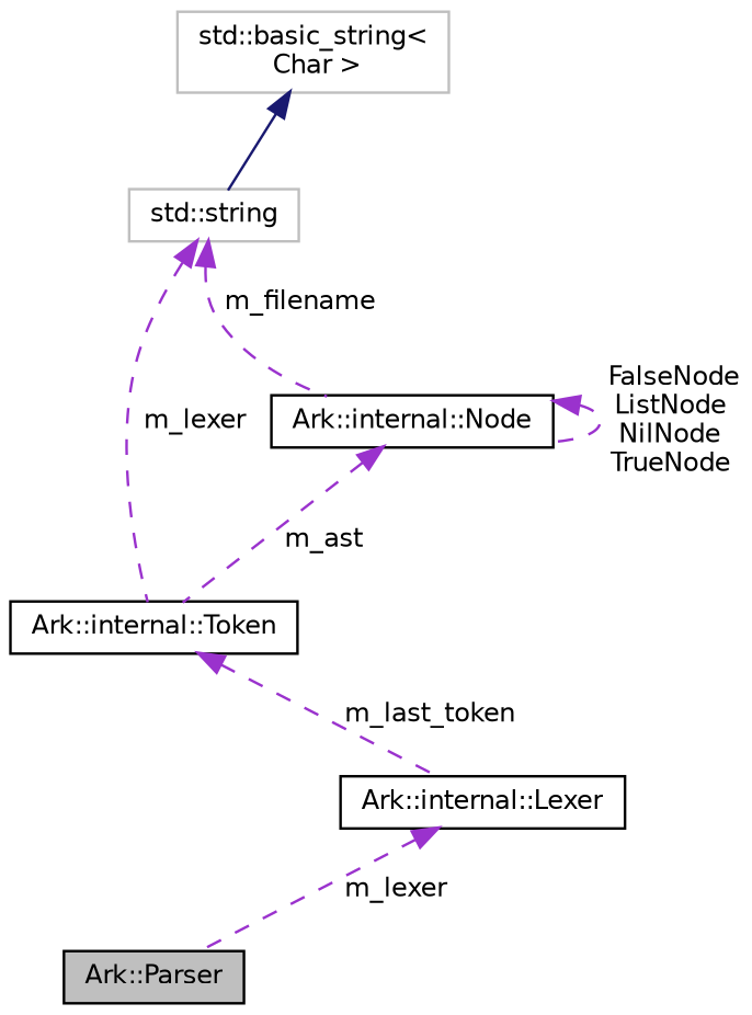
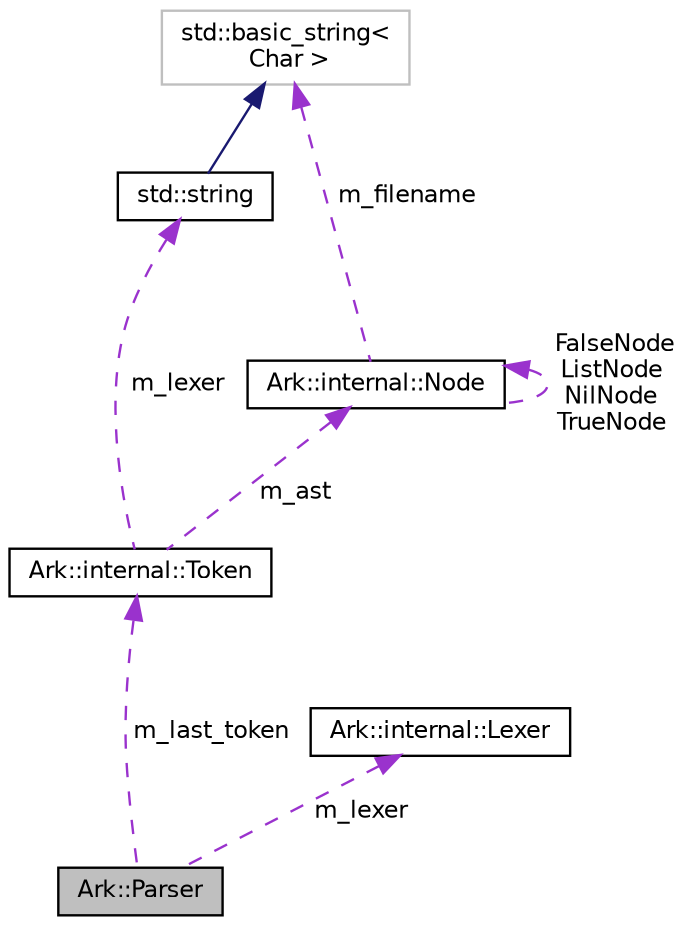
  digraph {
    node [color=black fillcolor=white fontname=Helvetica fontsize=10 shape=record style=filled]
    edge [color=darkorchid3 dir=back fontname=Helvetica fontsize=10 labelfontname=Helvetica labelfontsize=10 style=dashed]
    n1 [fillcolor=grey75 fontcolor=black height=0.2 label="Ark::Parser" width=0.4]
-   n2 [color=grey75 height=0.2 label="std::string" width=0.4]
+   n2 [height=0.2 label="std::string" width=0.4]
    n3 [height=0.2 label="Ark::internal::Node" width=0.4]
    n4 [height=0.2 label="Ark::internal::Token" width=0.4]
    n5 [color=grey75 height=0.2 label="std::basic_string\<\l Char \>" width=0.4]
    n6 [height=0.2 label="Ark::internal::Lexer" width=0.4]
-   n2 -> n3 [label=" m_filename"]
+   n5 -> n3 [label=" m_filename"]
    n2 -> n4 [label=" m_lexer"]
    n3 -> n3 [label=" FalseNode\nListNode\nNilNode\nTrueNode"]
    n3 -> n4 [label=" m_ast"]
-   n4 -> n6 [label=" m_last_token"]
+   n4 -> n1 [label=" m_last_token"]
    n5 -> n2 [color=midnightblue style=solid]
    n6 -> n1 [label=" m_lexer"]
  }
